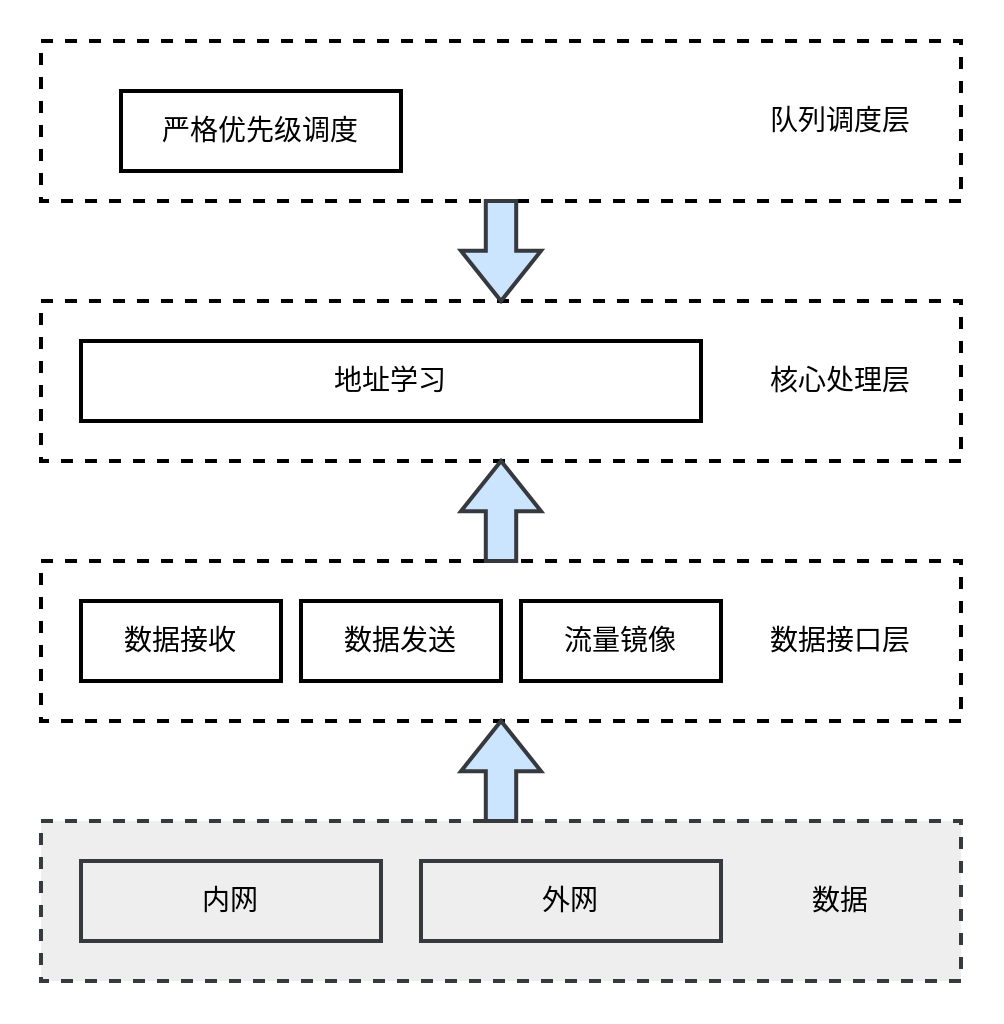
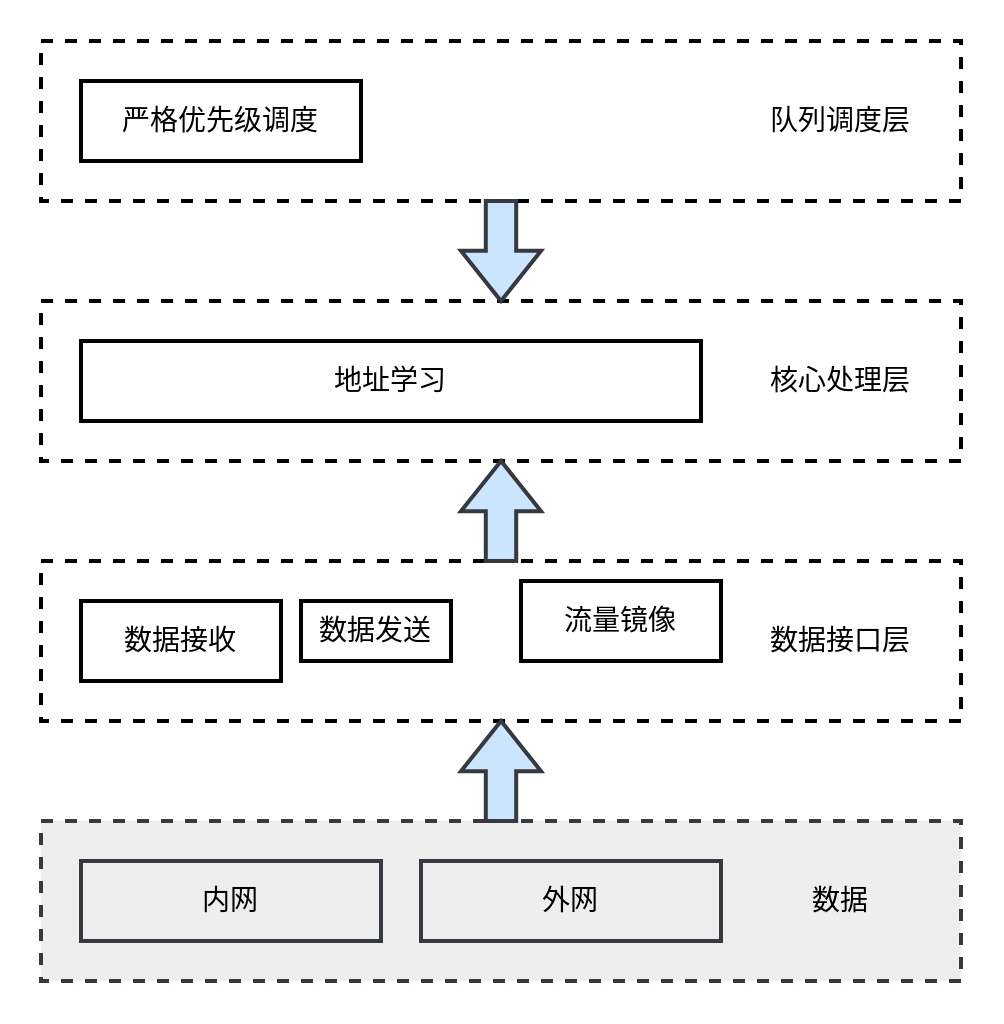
  <mxCell id="0" />
  <mxCell id="1" parent="0" />
  <mxCell id="2" value="" style="rounded=0;whiteSpace=wrap;html=1;dashed=1;strokeWidth=2;" vertex="1" parent="1"><mxGeometry x="20" y="20" width="460" height="80" as="geometry" /></mxCell>
  <mxCell id="3" value="" style="rounded=0;whiteSpace=wrap;html=1;dashed=1;strokeWidth=2;" vertex="1" parent="1"><mxGeometry x="20" y="150" width="460" height="80" as="geometry" /></mxCell>
- <mxCell id="4" value="严格优先级调度" style="rounded=0;whiteSpace=wrap;html=1;strokeWidth=2;fontSize=14;" vertex="1" parent="1"><mxGeometry x="60" y="45" width="140" height="40" as="geometry" /></mxCell>
+ <mxCell id="4" value="严格优先级调度" style="rounded=0;whiteSpace=wrap;html=1;strokeWidth=2;fontSize=14;" vertex="1" parent="1"><mxGeometry x="40" y="40" width="140" height="40" as="geometry" /></mxCell>
  <mxCell id="5" value="队列调度层" style="text;html=1;strokeColor=none;fillColor=none;align=center;verticalAlign=middle;whiteSpace=wrap;rounded=0;fontSize=14;" vertex="1" parent="1"><mxGeometry x="380" y="45" width="80" height="30" as="geometry" /></mxCell>
  <mxCell id="6" value="地址学习" style="rounded=0;whiteSpace=wrap;html=1;strokeWidth=2;fontSize=14;" vertex="1" parent="1"><mxGeometry x="40" y="170" width="310" height="40" as="geometry" /></mxCell>
  <mxCell id="7" value="核心处理层" style="text;html=1;strokeColor=none;fillColor=none;align=center;verticalAlign=middle;whiteSpace=wrap;rounded=0;fontSize=14;" vertex="1" parent="1"><mxGeometry x="380" y="175" width="80" height="30" as="geometry" /></mxCell>
  <mxCell id="8" value="" style="rounded=0;whiteSpace=wrap;html=1;dashed=1;strokeWidth=2;" vertex="1" parent="1"><mxGeometry x="20" y="280" width="460" height="80" as="geometry" /></mxCell>
  <mxCell id="9" value="数据接收" style="rounded=0;whiteSpace=wrap;html=1;strokeWidth=2;fontSize=14;" vertex="1" parent="1"><mxGeometry x="40" y="300" width="100" height="40" as="geometry" /></mxCell>
- <mxCell id="10" value="数据发送" style="rounded=0;whiteSpace=wrap;html=1;strokeWidth=2;fontSize=14;" vertex="1" parent="1"><mxGeometry x="150" y="300" width="100" height="40" as="geometry" /></mxCell>
- <mxCell id="11" value="流量镜像" style="rounded=0;whiteSpace=wrap;html=1;strokeWidth=2;fontSize=14;" vertex="1" parent="1"><mxGeometry x="260" y="300" width="100" height="40" as="geometry" /></mxCell>
+ <mxCell id="10" value="数据发送" style="rounded=0;whiteSpace=wrap;html=1;strokeWidth=2;fontSize=14;" vertex="1" parent="1"><mxGeometry x="150" y="300" width="75" height="30" as="geometry" /></mxCell>
+ <mxCell id="11" value="流量镜像" style="rounded=0;whiteSpace=wrap;html=1;strokeWidth=2;fontSize=14;" vertex="1" parent="1"><mxGeometry x="260" y="290" width="100" height="40" as="geometry" /></mxCell>
  <mxCell id="12" value="数据接口层" style="text;html=1;strokeColor=none;fillColor=none;align=center;verticalAlign=middle;whiteSpace=wrap;rounded=0;fontSize=14;" vertex="1" parent="1"><mxGeometry x="380" y="305" width="80" height="30" as="geometry" /></mxCell>
  <mxCell id="13" value="" style="rounded=0;whiteSpace=wrap;html=1;dashed=1;strokeWidth=2;fillColor=#eeeeee;strokeColor=#36393d;" vertex="1" parent="1"><mxGeometry x="20" y="410" width="460" height="80" as="geometry" /></mxCell>
  <mxCell id="14" value="数据" style="text;html=1;strokeColor=none;fillColor=none;align=center;verticalAlign=middle;whiteSpace=wrap;rounded=0;fontSize=14;" vertex="1" parent="1"><mxGeometry x="380" y="435" width="80" height="30" as="geometry" /></mxCell>
  <mxCell id="15" value="内网" style="rounded=0;whiteSpace=wrap;html=1;strokeWidth=2;fontSize=14;fillColor=#eeeeee;strokeColor=#36393d;" vertex="1" parent="1"><mxGeometry x="40" y="430" width="150" height="40" as="geometry" /></mxCell>
  <mxCell id="16" value="外网" style="rounded=0;whiteSpace=wrap;html=1;strokeWidth=2;fontSize=14;fillColor=#eeeeee;strokeColor=#36393d;" vertex="1" parent="1"><mxGeometry x="210" y="430" width="150" height="40" as="geometry" /></mxCell>
  <mxCell id="17" value="" style="html=1;shadow=0;dashed=0;align=center;verticalAlign=middle;shape=mxgraph.arrows2.arrow;dy=0.62;dx=25.07;direction=north;notch=0;strokeWidth=2;fontSize=14;fillColor=#cce5ff;strokeColor=#36393d;" vertex="1" parent="1"><mxGeometry x="230" y="360" width="40" height="50" as="geometry" /></mxCell>
  <mxCell id="18" value="" style="html=1;shadow=0;dashed=0;align=center;verticalAlign=middle;shape=mxgraph.arrows2.arrow;dy=0.62;dx=25.07;direction=north;notch=0;strokeWidth=2;fontSize=14;fillColor=#cce5ff;strokeColor=#36393d;" vertex="1" parent="1"><mxGeometry x="230" y="230" width="40" height="50" as="geometry" /></mxCell>
  <mxCell id="19" value="" style="html=1;shadow=0;dashed=0;align=center;verticalAlign=middle;shape=mxgraph.arrows2.arrow;dy=0.62;dx=25.07;direction=north;notch=0;strokeWidth=2;fontSize=14;fillColor=#cce5ff;strokeColor=#36393d;rotation=-180;" vertex="1" parent="1"><mxGeometry x="230" y="100" width="40" height="50" as="geometry" /></mxCell>
